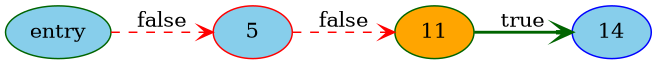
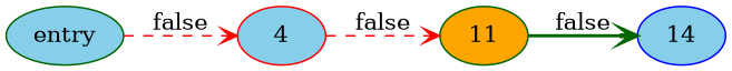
  digraph {
    rankdir=LR
    node [color=darkgreen fillcolor=skyblue style=filled]
    edge [arrowhead=vee color=red style=dashed]
    n1 [label=entry]
-   4 [color=red label=5]
+   4 [color=red]
    11 [fillcolor=orange]
    14 [color=blue]
    n1 -> 4 [label=false]
    4 -> 11 [label=false]
-   11 -> 14 [color=darkgreen label=true style=bold]
+   11 -> 14 [color=darkgreen label=false style=bold]
  }
